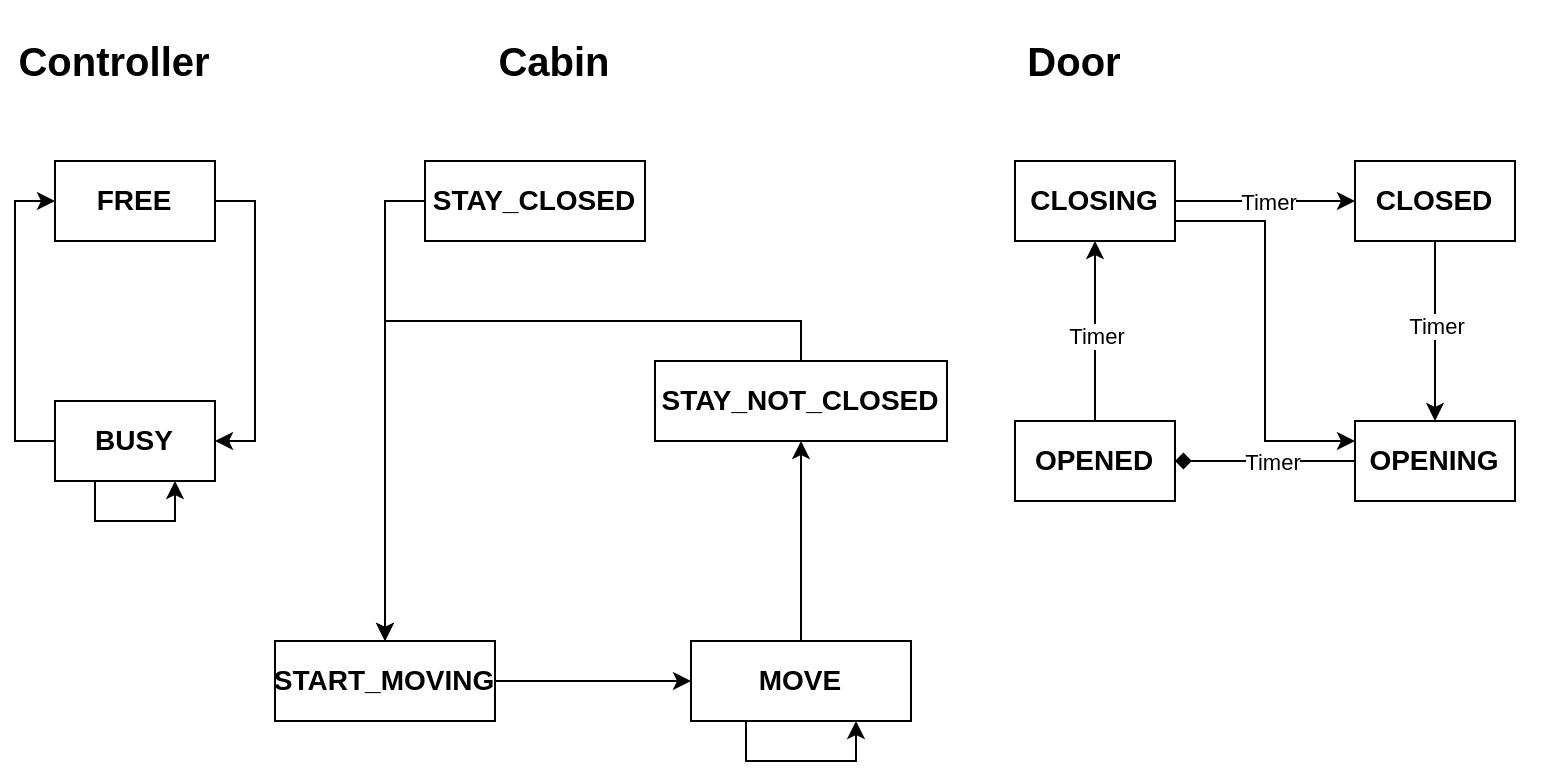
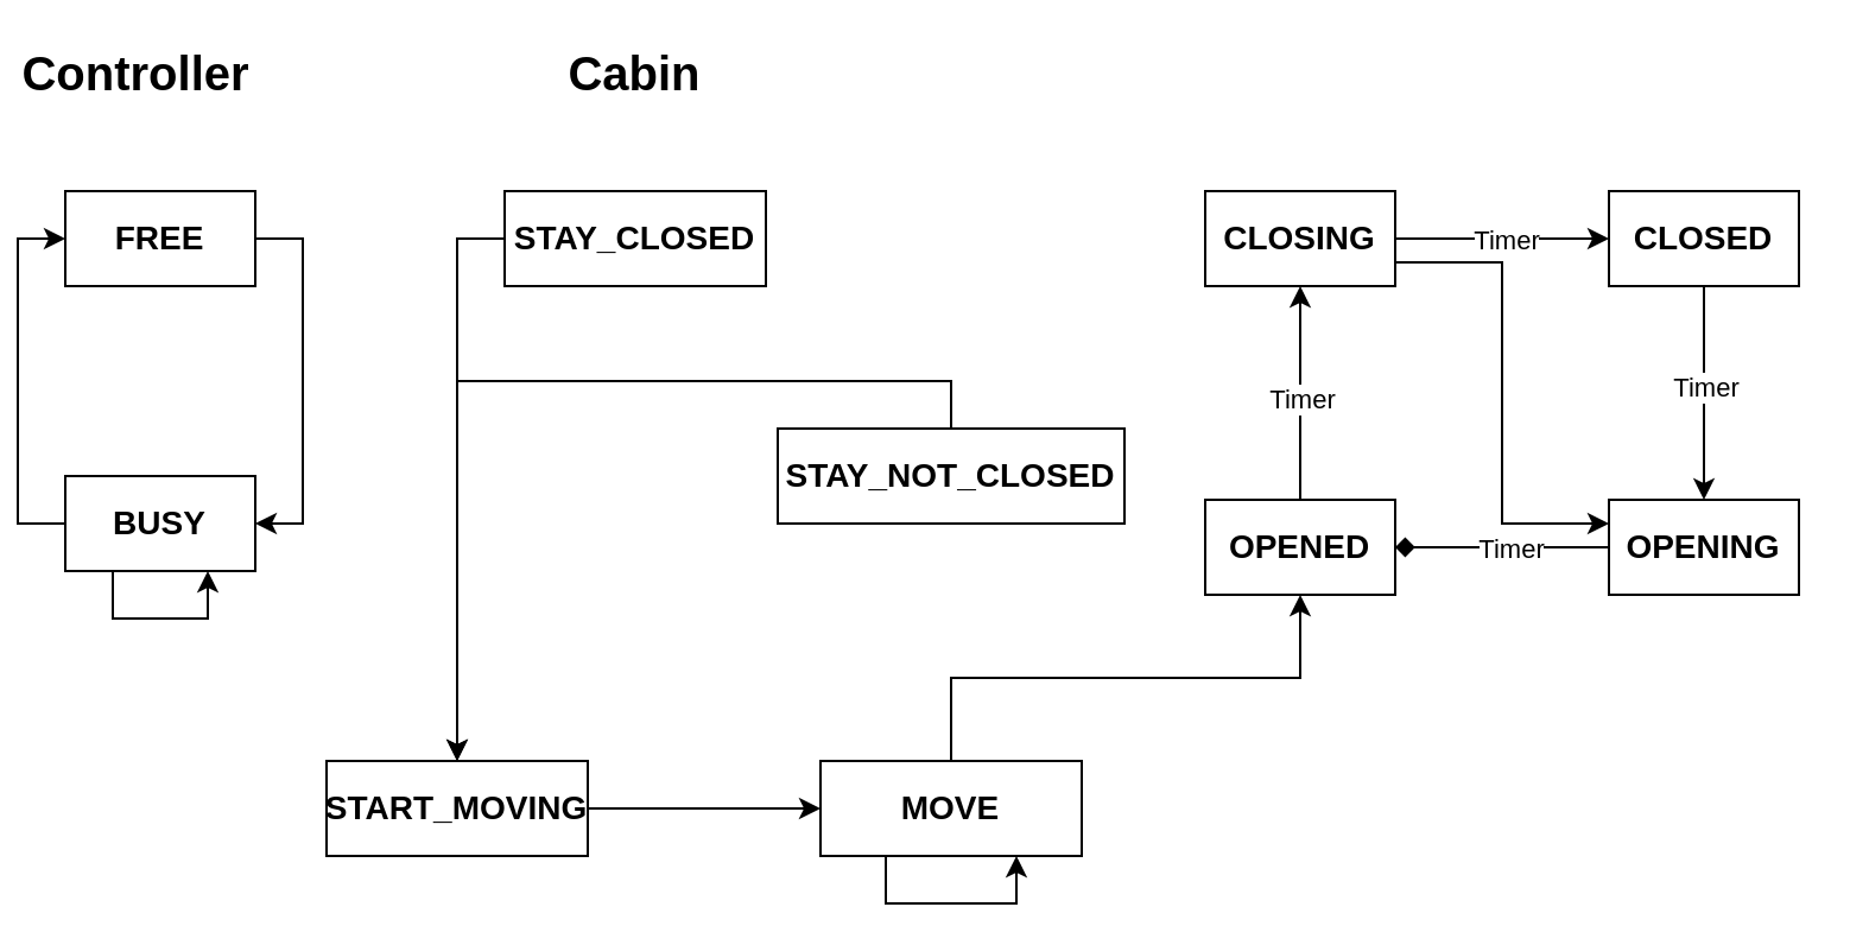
  <mxCell id="0" />
  <mxCell id="1" parent="0" />
  <mxCell id="2" style="edgeStyle=orthogonalEdgeStyle;rounded=0;orthogonalLoop=1;jettySize=auto;html=1;exitX=1;exitY=0.5;exitDx=0;exitDy=0;entryX=1;entryY=0.5;entryDx=0;entryDy=0;" edge="1" parent="1" source="3" target="5"><mxGeometry relative="1" as="geometry" /></mxCell>
  <mxCell id="3" value="&lt;b&gt;&lt;font style=&quot;font-size: 14px&quot;&gt;FREE&lt;/font&gt;&lt;/b&gt;" style="rounded=0;whiteSpace=wrap;html=1;" vertex="1" parent="1"><mxGeometry x="20" y="80" width="80" height="40" as="geometry" /></mxCell>
  <mxCell id="4" style="edgeStyle=orthogonalEdgeStyle;rounded=0;orthogonalLoop=1;jettySize=auto;html=1;exitX=0;exitY=0.5;exitDx=0;exitDy=0;entryX=0;entryY=0.5;entryDx=0;entryDy=0;" edge="1" parent="1" source="5" target="3"><mxGeometry relative="1" as="geometry" /></mxCell>
  <mxCell id="5" value="&lt;b&gt;&lt;font style=&quot;font-size: 14px&quot;&gt;BUSY&lt;/font&gt;&lt;/b&gt;" style="rounded=0;whiteSpace=wrap;html=1;" vertex="1" parent="1"><mxGeometry x="20" y="200" width="80" height="40" as="geometry" /></mxCell>
  <mxCell id="6" style="edgeStyle=orthogonalEdgeStyle;rounded=0;orthogonalLoop=1;jettySize=auto;html=1;exitX=0;exitY=0.5;exitDx=0;exitDy=0;entryX=0.5;entryY=0;entryDx=0;entryDy=0;" edge="1" parent="1" source="7" target="26"><mxGeometry relative="1" as="geometry" /></mxCell>
  <mxCell id="7" value="&lt;b&gt;&lt;font style=&quot;font-size: 14px&quot;&gt;STAY_CLOSED&lt;/font&gt;&lt;/b&gt;" style="rounded=0;whiteSpace=wrap;html=1;" vertex="1" parent="1"><mxGeometry x="205" y="80" width="110" height="40" as="geometry" /></mxCell>
  <mxCell id="8" style="edgeStyle=orthogonalEdgeStyle;rounded=0;orthogonalLoop=1;jettySize=auto;html=1;exitX=0.25;exitY=1;exitDx=0;exitDy=0;entryX=0.75;entryY=1;entryDx=0;entryDy=0;" edge="1" parent="1" source="5" target="5"><mxGeometry relative="1" as="geometry" /></mxCell>
  <mxCell id="9" value="&lt;font style=&quot;font-size: 20px&quot;&gt;&lt;b&gt;Controller&lt;/b&gt;&lt;/font&gt;" style="text;html=1;strokeColor=none;fillColor=none;align=center;verticalAlign=middle;whiteSpace=wrap;rounded=0;" vertex="1" parent="1"><mxGeometry x="30" y="20" width="40" height="20" as="geometry" /></mxCell>
  <mxCell id="10" style="edgeStyle=orthogonalEdgeStyle;rounded=0;orthogonalLoop=1;jettySize=auto;html=1;exitX=1;exitY=0.75;exitDx=0;exitDy=0;entryX=0;entryY=0.25;entryDx=0;entryDy=0;" edge="1" parent="1" source="13" target="22"><mxGeometry relative="1" as="geometry" /></mxCell>
  <mxCell id="11" style="edgeStyle=orthogonalEdgeStyle;rounded=0;orthogonalLoop=1;jettySize=auto;html=1;exitX=1;exitY=0.5;exitDx=0;exitDy=0;entryX=0;entryY=0.5;entryDx=0;entryDy=0;" edge="1" parent="1" source="13" target="19"><mxGeometry relative="1" as="geometry" /></mxCell>
  <mxCell id="12" value="Timer" style="edgeLabel;html=1;align=center;verticalAlign=middle;resizable=0;points=[];" vertex="1" connectable="0" parent="11"><mxGeometry x="0.03" relative="1" as="geometry"><mxPoint as="offset" /></mxGeometry></mxCell>
  <mxCell id="13" value="&lt;b&gt;&lt;font style=&quot;font-size: 14px&quot;&gt;CLOSING&lt;/font&gt;&lt;/b&gt;" style="rounded=0;whiteSpace=wrap;html=1;" vertex="1" parent="1"><mxGeometry x="500" y="80" width="80" height="40" as="geometry" /></mxCell>
  <mxCell id="14" style="edgeStyle=orthogonalEdgeStyle;rounded=0;orthogonalLoop=1;jettySize=auto;html=1;exitX=0.5;exitY=0;exitDx=0;exitDy=0;" edge="1" parent="1" source="16" target="13"><mxGeometry relative="1" as="geometry" /></mxCell>
  <mxCell id="15" value="Timer" style="edgeLabel;html=1;align=center;verticalAlign=middle;resizable=0;points=[];" vertex="1" connectable="0" parent="14"><mxGeometry x="-0.048" relative="1" as="geometry"><mxPoint as="offset" /></mxGeometry></mxCell>
  <mxCell id="16" value="&lt;b&gt;&lt;font style=&quot;font-size: 14px&quot;&gt;OPENED&lt;/font&gt;&lt;/b&gt;" style="rounded=0;whiteSpace=wrap;html=1;" vertex="1" parent="1"><mxGeometry x="500" y="210" width="80" height="40" as="geometry" /></mxCell>
  <mxCell id="17" style="edgeStyle=orthogonalEdgeStyle;rounded=0;orthogonalLoop=1;jettySize=auto;html=1;exitX=0.5;exitY=1;exitDx=0;exitDy=0;entryX=0.5;entryY=0;entryDx=0;entryDy=0;" edge="1" parent="1" source="19" target="22"><mxGeometry relative="1" as="geometry" /></mxCell>
  <mxCell id="18" value="Timer" style="edgeLabel;html=1;align=center;verticalAlign=middle;resizable=0;points=[];" vertex="1" connectable="0" parent="17"><mxGeometry x="-0.056" relative="1" as="geometry"><mxPoint as="offset" /></mxGeometry></mxCell>
  <mxCell id="19" value="&lt;b&gt;&lt;font style=&quot;font-size: 14px&quot;&gt;CLOSED&lt;/font&gt;&lt;/b&gt;" style="rounded=0;whiteSpace=wrap;html=1;" vertex="1" parent="1"><mxGeometry x="670" y="80" width="80" height="40" as="geometry" /></mxCell>
  <mxCell id="20" style="edgeStyle=orthogonalEdgeStyle;rounded=0;orthogonalLoop=1;jettySize=auto;html=1;exitX=0;exitY=0.5;exitDx=0;exitDy=0;entryX=1;entryY=0.5;entryDx=0;entryDy=0;endArrow=diamond;" edge="1" parent="1" source="22" target="16"><mxGeometry relative="1" as="geometry" /></mxCell>
  <mxCell id="21" value="Timer" style="edgeLabel;html=1;align=center;verticalAlign=middle;resizable=0;points=[];" vertex="1" connectable="0" parent="20"><mxGeometry x="-0.059" relative="1" as="geometry"><mxPoint as="offset" /></mxGeometry></mxCell>
  <mxCell id="22" value="&lt;b&gt;&lt;font style=&quot;font-size: 14px&quot;&gt;OPENING&lt;/font&gt;&lt;/b&gt;" style="rounded=0;whiteSpace=wrap;html=1;" vertex="1" parent="1"><mxGeometry x="670" y="210" width="80" height="40" as="geometry" /></mxCell>
- <mxCell id="23" value="&lt;font style=&quot;font-size: 20px&quot;&gt;&lt;b&gt;Cabin&lt;/b&gt;&lt;/font&gt;" style="text;html=1;strokeColor=none;fillColor=none;align=center;verticalAlign=middle;whiteSpace=wrap;rounded=0;" vertex="1" parent="1"><mxGeometry x="250" y="20" width="40" height="20" as="geometry" /></mxCell>
- <mxCell id="24" value="&lt;font style=&quot;font-size: 20px&quot;&gt;&lt;b&gt;Door&lt;/b&gt;&lt;/font&gt;" style="text;html=1;strokeColor=none;fillColor=none;align=center;verticalAlign=middle;whiteSpace=wrap;rounded=0;" vertex="1" parent="1"><mxGeometry x="510" y="20" width="40" height="20" as="geometry" /></mxCell>
+ <mxCell id="23" value="&lt;font style=&quot;font-size: 20px&quot;&gt;&lt;b&gt;Cabin&lt;/b&gt;&lt;/font&gt;" style="text;html=1;strokeColor=none;fillColor=none;align=center;verticalAlign=middle;whiteSpace=wrap;rounded=0;" vertex="1" parent="1"><mxGeometry x="240" y="20" width="40" height="20" as="geometry" /></mxCell>
  <mxCell id="25" style="edgeStyle=orthogonalEdgeStyle;rounded=0;orthogonalLoop=1;jettySize=auto;html=1;exitX=1;exitY=0.5;exitDx=0;exitDy=0;entryX=0;entryY=0.5;entryDx=0;entryDy=0;" edge="1" parent="1" source="26" target="28"><mxGeometry relative="1" as="geometry" /></mxCell>
  <mxCell id="26" value="&lt;b&gt;&lt;font style=&quot;font-size: 14px&quot;&gt;START_MOVING&lt;/font&gt;&lt;/b&gt;" style="rounded=0;whiteSpace=wrap;html=1;" vertex="1" parent="1"><mxGeometry x="130" y="320" width="110" height="40" as="geometry" /></mxCell>
- <mxCell id="27" style="edgeStyle=orthogonalEdgeStyle;rounded=0;orthogonalLoop=1;jettySize=auto;html=1;exitX=0.5;exitY=0;exitDx=0;exitDy=0;entryX=0.5;entryY=1;entryDx=0;entryDy=0;" edge="1" parent="1" source="28" target="30"><mxGeometry relative="1" as="geometry" /></mxCell>
+ <mxCell id="27" style="edgeStyle=orthogonalEdgeStyle;rounded=0;orthogonalLoop=1;jettySize=auto;html=1;exitX=0.5;exitY=0;exitDx=0;exitDy=0;" edge="1" parent="1" source="28" target="16"><mxGeometry relative="1" as="geometry" /></mxCell>
  <mxCell id="28" value="&lt;b&gt;&lt;font style=&quot;font-size: 14px&quot;&gt;MOVE&lt;/font&gt;&lt;/b&gt;" style="rounded=0;whiteSpace=wrap;html=1;" vertex="1" parent="1"><mxGeometry x="338" y="320" width="110" height="40" as="geometry" /></mxCell>
  <mxCell id="29" style="edgeStyle=orthogonalEdgeStyle;rounded=0;orthogonalLoop=1;jettySize=auto;html=1;exitX=0.5;exitY=0;exitDx=0;exitDy=0;" edge="1" parent="1" source="30" target="26"><mxGeometry relative="1" as="geometry" /></mxCell>
  <mxCell id="30" value="&lt;b&gt;&lt;font style=&quot;font-size: 14px&quot;&gt;STAY_NOT_CLOSED&lt;/font&gt;&lt;/b&gt;" style="rounded=0;whiteSpace=wrap;html=1;" vertex="1" parent="1"><mxGeometry x="320" y="180" width="146" height="40" as="geometry" /></mxCell>
  <mxCell id="31" style="edgeStyle=orthogonalEdgeStyle;rounded=0;orthogonalLoop=1;jettySize=auto;html=1;exitX=0.25;exitY=1;exitDx=0;exitDy=0;entryX=0.75;entryY=1;entryDx=0;entryDy=0;" edge="1" parent="1" source="28" target="28"><mxGeometry relative="1" as="geometry" /></mxCell>
